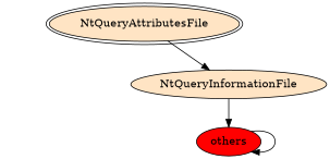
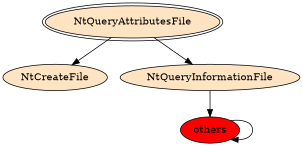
  digraph {
    node [fillcolor=bisque style=filled]
    n1 [label=NtQueryAttributesFile peripheries=2]
+   n2 [label=NtCreateFile]
    n3 [label=NtQueryInformationFile]
    n4 [fillcolor=red label=others]
+   n1 -> n2
    n1 -> n3
    n3 -> n4
    n4 -> n4
  }
